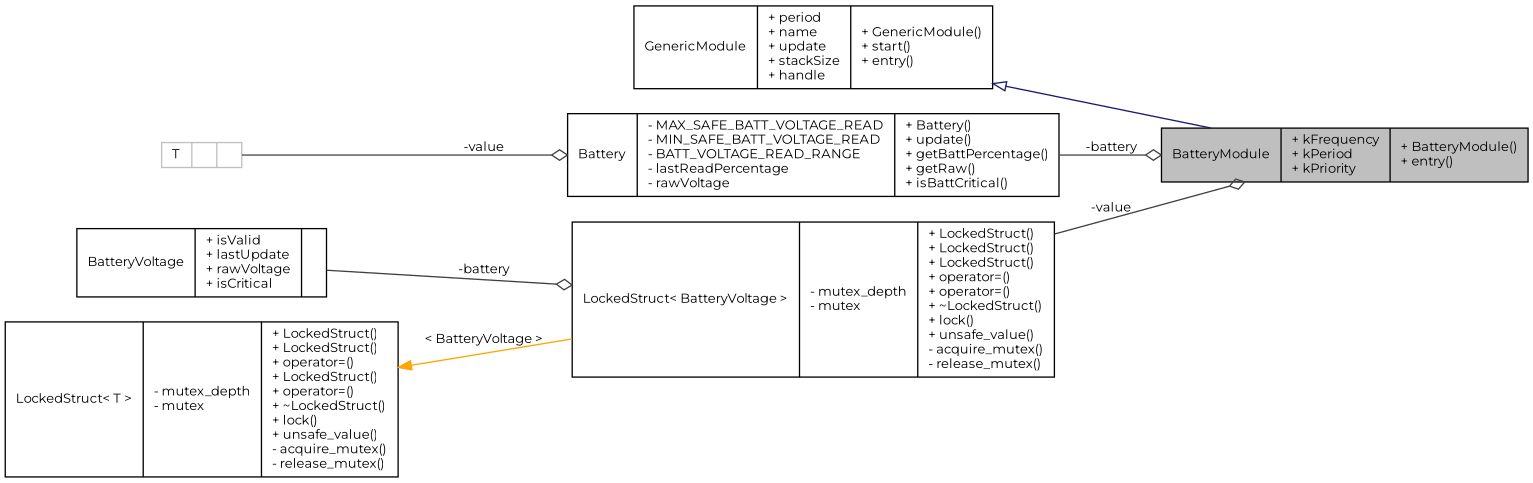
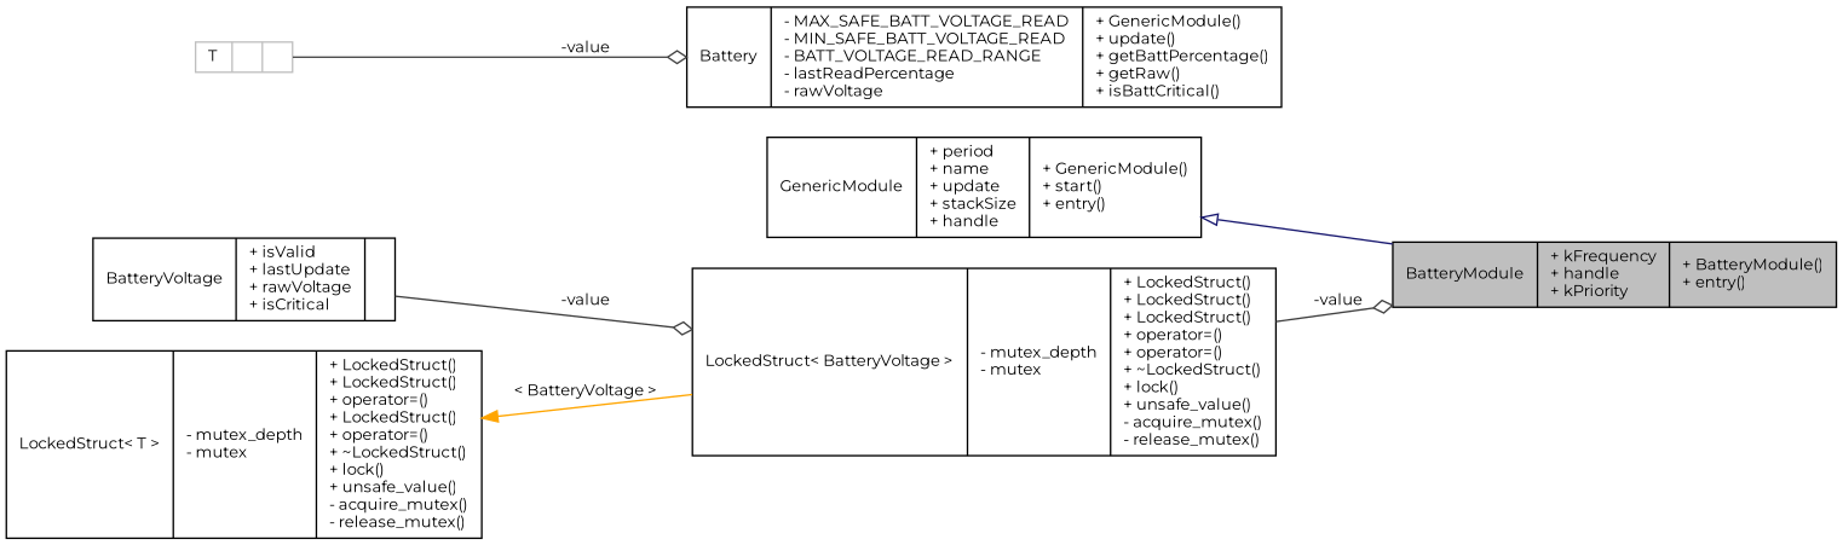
  digraph {
    fontname=Montserrat
    rankdir=LR
    node [color=black fillcolor=white fontname=Montserrat fontsize=10 shape=record style=filled]
    edge [color=grey25 fontname=Montserrat fontsize=10 labelfontname=Helvetica labelfontsize=10 style=solid arrowhead=odiamond]
-   n1 [fillcolor=grey75 fontcolor=black height=0.2 label="{BatteryModule\n|+ kFrequency\l+ kPeriod\l+ kPriority\l|+ BatteryModule()\l+ entry()\l}" width=0.4]
+   n1 [fillcolor=grey75 fontcolor=black height=0.2 label="{BatteryModule\n|+ kFrequency\l+ handle\l+ kPriority\l|+ BatteryModule()\l+ entry()\l}" width=0.4]
    n2 [height=0.2 label="{GenericModule\n|+ period\l+ name\l+ update\l+ stackSize\l+ handle\l|+ GenericModule()\l+ start()\l+ entry()\l}" width=0.4]
-   n3 [height=0.2 label="{Battery\n|- MAX_SAFE_BATT_VOLTAGE_READ\l- MIN_SAFE_BATT_VOLTAGE_READ\l- BATT_VOLTAGE_READ_RANGE\l- lastReadPercentage\l- rawVoltage\l|+ Battery()\l+ update()\l+ getBattPercentage()\l+ getRaw()\l+ isBattCritical()\l}" width=0.4]
+   n3 [height=0.2 label="{Battery\n|- MAX_SAFE_BATT_VOLTAGE_READ\l- MIN_SAFE_BATT_VOLTAGE_READ\l- BATT_VOLTAGE_READ_RANGE\l- lastReadPercentage\l- rawVoltage\l|+ GenericModule()\l+ update()\l+ getBattPercentage()\l+ getRaw()\l+ isBattCritical()\l}" width=0.4]
    n4 [height=0.2 label="{LockedStruct\< BatteryVoltage \>\n|- mutex_depth\l- mutex\l|+ LockedStruct()\l+ LockedStruct()\l+ LockedStruct()\l+ operator=()\l+ operator=()\l+ ~LockedStruct()\l+ lock()\l+ unsafe_value()\l- acquire_mutex()\l- release_mutex()\l}" width=0.4]
    n5 [height=0.2 label="{BatteryVoltage\n|+ isValid\l+ lastUpdate\l+ rawVoltage\l+ isCritical\l|}" width=0.4]
    n6 [height=0.2 label="{LockedStruct\< T \>\n|- mutex_depth\l- mutex\l|+ LockedStruct()\l+ LockedStruct()\l+ operator=()\l+ LockedStruct()\l+ operator=()\l+ ~LockedStruct()\l+ lock()\l+ unsafe_value()\l- acquire_mutex()\l- release_mutex()\l}" width=0.4]
    n7 [color=grey75 height=0.2 label="{T\n||}" width=0.4]
    n2 -> n1 [arrowtail=onormal color=midnightblue dir=back arrowhead=""]
-   n3 -> n1 [label=" -battery"]
    n4 -> n1 [label=" -value"]
-   n5 -> n4 [label=" -battery"]
+   n5 -> n4 [label=" -value"]
    n6 -> n4 [color=orange dir=back label=" \< BatteryVoltage \>" arrowhead=""]
    n7 -> n3 [label=" -value"]
  }
